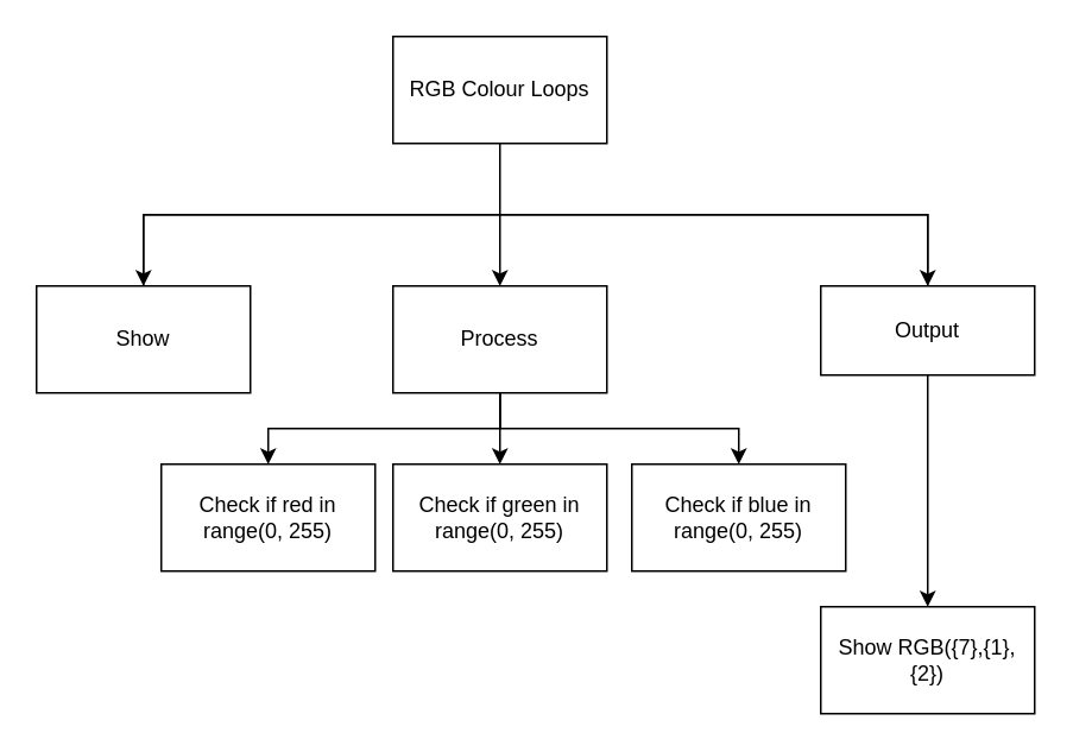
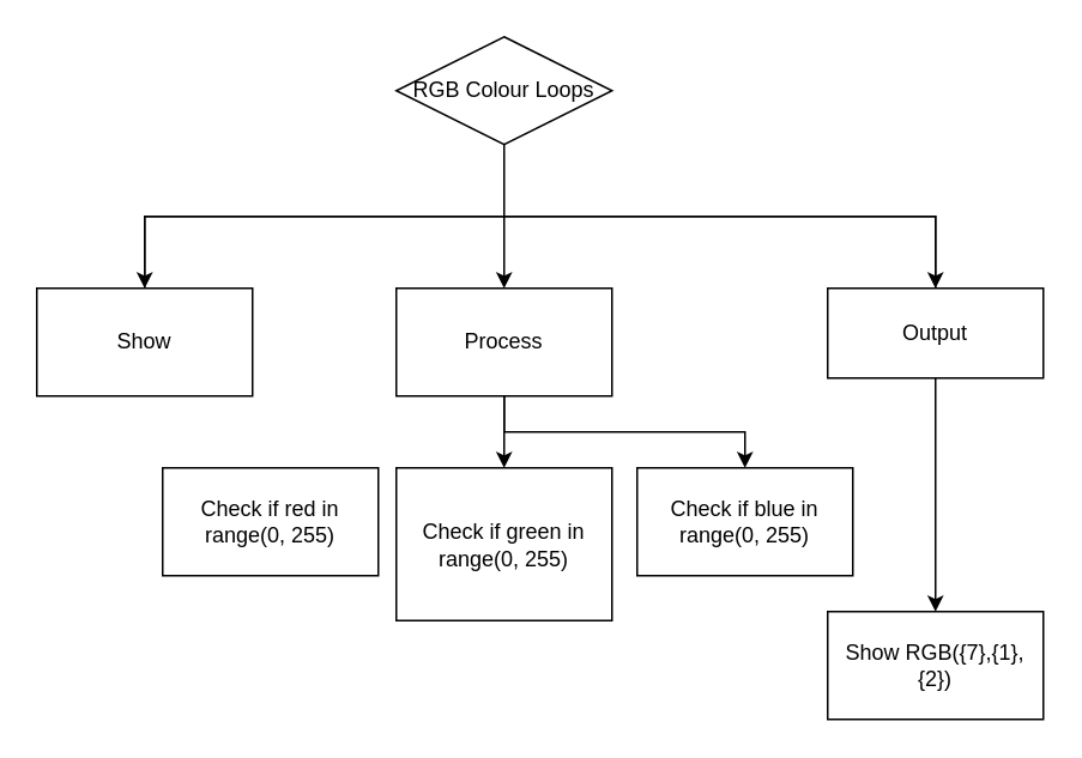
  <mxCell id="0" />
  <mxCell id="1" parent="0" />
  <mxCell id="2" style="edgeStyle=none;html=1;" edge="1" parent="1" source="3" target="7"><mxGeometry relative="1" as="geometry" /></mxCell>
- <mxCell id="3" value="RGB Colour Loops" style="rounded=0;whiteSpace=wrap;html=1;" vertex="1" parent="1"><mxGeometry x="220" y="20" width="120" height="60" as="geometry" /></mxCell>
+ <mxCell id="3" value="RGB Colour Loops" style="rhombus;whiteSpace=wrap;html=1;" vertex="1" parent="1"><mxGeometry x="220" y="20" width="120" height="60" as="geometry" /></mxCell>
  <mxCell id="4" style="edgeStyle=none;rounded=0;html=1;" edge="1" parent="1" source="7" target="14"><mxGeometry relative="1" as="geometry" /></mxCell>
- <mxCell id="5" style="edgeStyle=none;rounded=0;html=1;entryX=0.5;entryY=0;entryDx=0;entryDy=0;" edge="1" parent="1" source="7" target="13"><mxGeometry relative="1" as="geometry"><Array as="points"><mxPoint x="280" y="240" /><mxPoint x="150" y="240" /></Array></mxGeometry></mxCell>
  <mxCell id="6" style="edgeStyle=none;rounded=0;html=1;entryX=0.5;entryY=0;entryDx=0;entryDy=0;" edge="1" parent="1" source="7" target="15"><mxGeometry relative="1" as="geometry"><Array as="points"><mxPoint x="280" y="240" /><mxPoint x="414" y="240" /></Array></mxGeometry></mxCell>
  <mxCell id="7" value="Process" style="rounded=0;whiteSpace=wrap;html=1;" vertex="1" parent="1"><mxGeometry x="220" y="160" width="120" height="60" as="geometry" /></mxCell>
  <mxCell id="8" style="edgeStyle=none;html=1;exitX=0.5;exitY=0;exitDx=0;exitDy=0;entryX=0.5;entryY=0;entryDx=0;entryDy=0;rounded=0;" edge="1" parent="1" source="9" target="12"><mxGeometry relative="1" as="geometry"><Array as="points"><mxPoint x="80" y="120" /><mxPoint x="520" y="120" /></Array></mxGeometry></mxCell>
  <mxCell id="9" value="Show" style="rounded=0;whiteSpace=wrap;html=1;" vertex="1" parent="1"><mxGeometry x="20" y="160" width="120" height="60" as="geometry" /></mxCell>
  <mxCell id="10" style="edgeStyle=none;rounded=0;html=1;exitX=0.5;exitY=0;exitDx=0;exitDy=0;entryX=0.5;entryY=0;entryDx=0;entryDy=0;" edge="1" parent="1" source="12" target="9"><mxGeometry relative="1" as="geometry"><Array as="points"><mxPoint x="520" y="120" /><mxPoint x="80" y="120" /></Array></mxGeometry></mxCell>
  <mxCell id="11" style="edgeStyle=none;rounded=0;html=1;" edge="1" parent="1" source="12" target="16"><mxGeometry relative="1" as="geometry" /></mxCell>
  <mxCell id="12" value="Output" style="rounded=0;whiteSpace=wrap;html=1;" vertex="1" parent="1"><mxGeometry x="460" y="160" width="120" height="50" as="geometry" /></mxCell>
  <mxCell id="13" value="Check if&amp;nbsp;red in range(0, 255)" style="rounded=0;whiteSpace=wrap;html=1;" vertex="1" parent="1"><mxGeometry x="90" y="260" width="120" height="60" as="geometry" /></mxCell>
- <mxCell id="14" value="Check if&amp;nbsp;green in range(0, 255)" style="rounded=0;whiteSpace=wrap;html=1;" vertex="1" parent="1"><mxGeometry x="220" y="260" width="120" height="60" as="geometry" /></mxCell>
+ <mxCell id="14" value="Check if&amp;nbsp;green in range(0, 255)" style="rounded=0;whiteSpace=wrap;html=1;" vertex="1" parent="1"><mxGeometry x="220" y="260" width="120" height="85" as="geometry" /></mxCell>
  <mxCell id="15" value="Check if&amp;nbsp;blue in range(0, 255)" style="rounded=0;whiteSpace=wrap;html=1;" vertex="1" parent="1"><mxGeometry x="354" y="260" width="120" height="60" as="geometry" /></mxCell>
  <mxCell id="16" value="Show&amp;nbsp;RGB({7},{1},{2})" style="rounded=0;whiteSpace=wrap;html=1;" vertex="1" parent="1"><mxGeometry x="460" y="340" width="120" height="60" as="geometry" /></mxCell>
